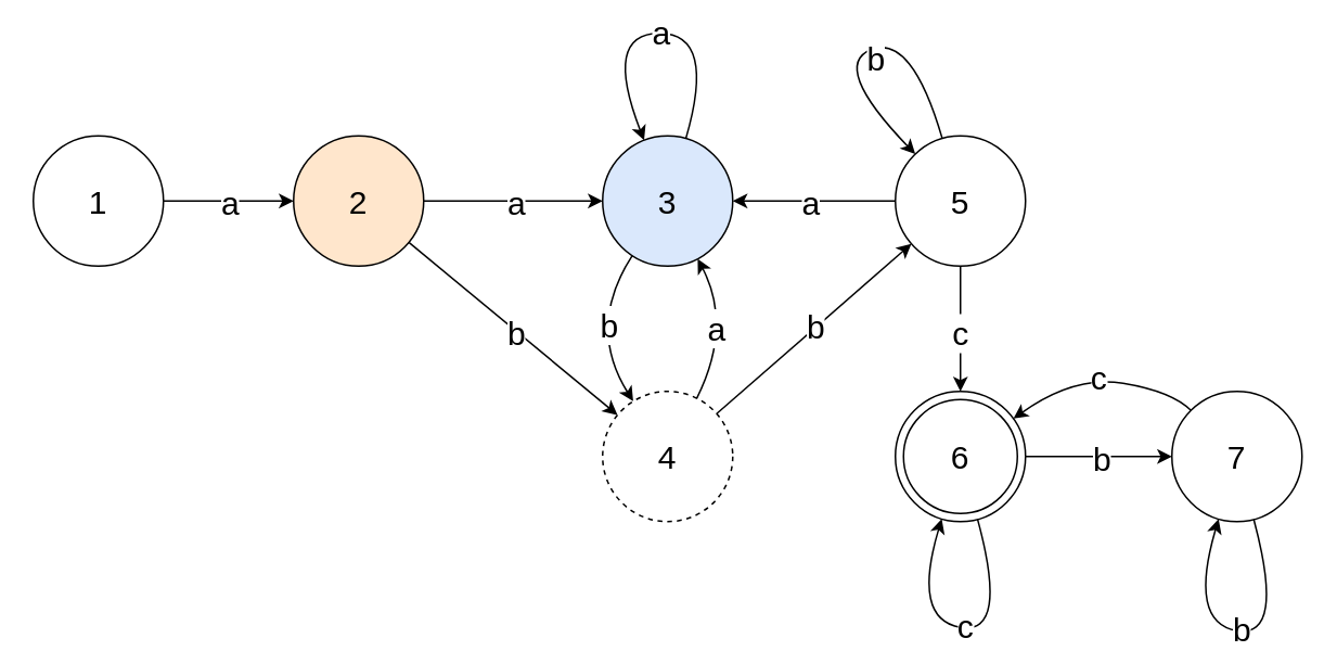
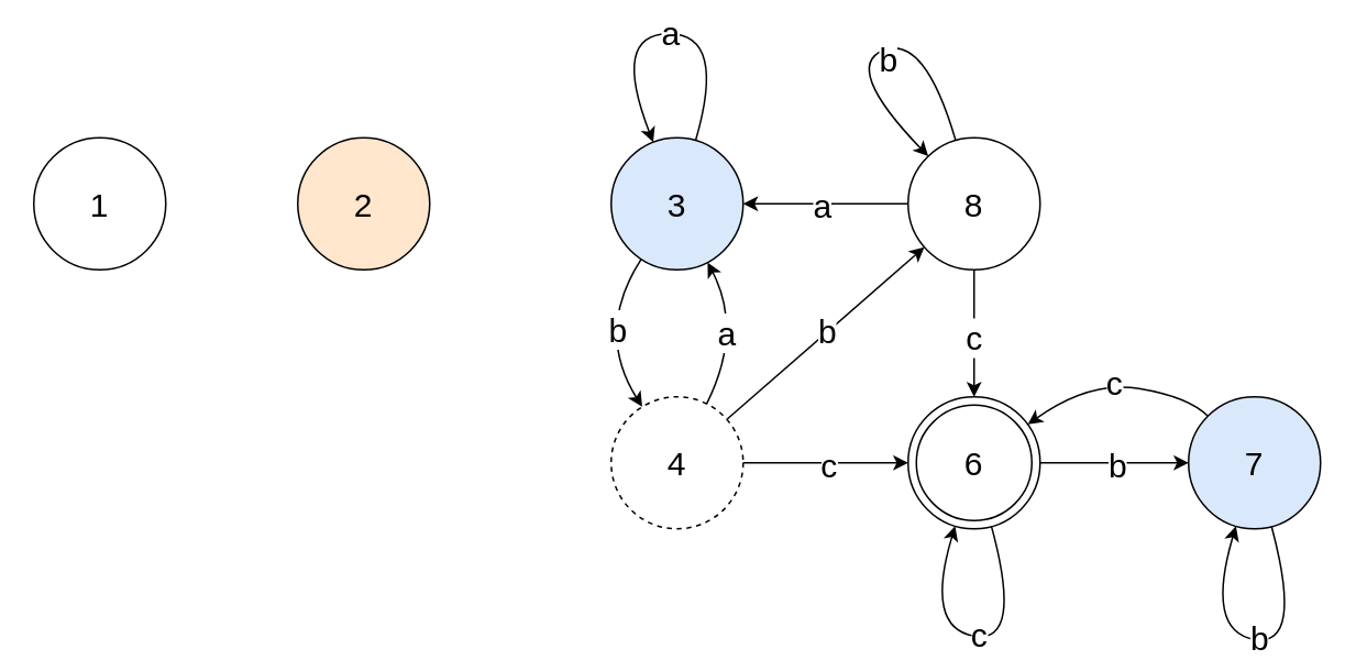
  <mxCell id="0" />
  <mxCell id="1" parent="0" />
  <mxCell id="2" value="" style="group" parent="1" vertex="1" connectable="0"><mxGeometry x="20" y="83" width="80" height="80" as="geometry" /></mxCell>
  <mxCell id="3" value="1" style="ellipse;whiteSpace=wrap;html=1;aspect=fixed;fontSize=20;" parent="2" vertex="1"><mxGeometry width="80" height="80" as="geometry" /></mxCell>
- <mxCell id="4" style="edgeStyle=none;html=1;exitX=1;exitY=0.5;exitDx=0;exitDy=0;fontSize=16;entryX=0;entryY=0.5;entryDx=0;entryDy=0;" parent="1" source="3" target="7" edge="1"><mxGeometry relative="1" as="geometry"><mxPoint x="168" y="89.64" as="sourcePoint" /><mxPoint x="289.92" y="-7" as="targetPoint" /></mxGeometry></mxCell>
- <mxCell id="5" value="&lt;font&gt;a&lt;/font&gt;" style="edgeLabel;html=1;align=center;verticalAlign=middle;resizable=0;points=[];fontSize=20;" parent="4" vertex="1" connectable="0"><mxGeometry x="0.035" relative="1" as="geometry"><mxPoint x="-1" as="offset" /></mxGeometry></mxCell>
  <mxCell id="6" value="" style="group" parent="1" vertex="1" connectable="0"><mxGeometry x="180" y="83" width="80" height="80" as="geometry" /></mxCell>
  <mxCell id="7" value="2" style="ellipse;whiteSpace=wrap;html=1;aspect=fixed;fontSize=20;fillColor=#ffe6cc;" parent="6" vertex="1"><mxGeometry width="80" height="80" as="geometry" /></mxCell>
  <mxCell id="8" value="" style="group" parent="1" vertex="1" connectable="0"><mxGeometry x="370" y="83" width="80" height="80" as="geometry" /></mxCell>
  <mxCell id="9" value="3" style="ellipse;whiteSpace=wrap;html=1;aspect=fixed;fontSize=20;fillColor=#dae8fc;" parent="8" vertex="1"><mxGeometry width="80" height="80" as="geometry" /></mxCell>
  <mxCell id="10" value="" style="curved=1;endArrow=classic;html=1;" edge="1" parent="8" source="9" target="9"><mxGeometry width="50" height="50" relative="1" as="geometry"><mxPoint y="-33" as="sourcePoint" /><mxPoint x="50" y="-83" as="targetPoint" /><Array as="points"><mxPoint x="70" y="-63" /><mxPoint y="-63" /></Array></mxGeometry></mxCell>
  <mxCell id="11" value="a" style="edgeLabel;html=1;align=center;verticalAlign=middle;resizable=0;points=[];fontSize=20;" vertex="1" connectable="0" parent="10"><mxGeometry x="0.038" y="-1" relative="1" as="geometry"><mxPoint x="6" y="-1" as="offset" /></mxGeometry></mxCell>
- <mxCell id="12" style="edgeStyle=none;html=1;fontSize=16;" parent="1" source="7" target="9" edge="1"><mxGeometry relative="1" as="geometry"><mxPoint x="110" y="133" as="sourcePoint" /><mxPoint x="190" y="133" as="targetPoint" /></mxGeometry></mxCell>
- <mxCell id="13" value="&lt;font&gt;a&lt;/font&gt;" style="edgeLabel;html=1;align=center;verticalAlign=middle;resizable=0;points=[];fontSize=20;" parent="12" vertex="1" connectable="0"><mxGeometry x="0.035" relative="1" as="geometry"><mxPoint x="-1" as="offset" /></mxGeometry></mxCell>
  <mxCell id="14" value="" style="group" parent="1" vertex="1" connectable="0"><mxGeometry x="370" y="240" width="80" height="80" as="geometry" /></mxCell>
  <mxCell id="15" value="4" style="ellipse;whiteSpace=wrap;html=1;aspect=fixed;fontSize=20;dashed=1;" parent="14" vertex="1"><mxGeometry width="80" height="80" as="geometry" /></mxCell>
- <mxCell id="16" style="edgeStyle=none;html=1;fontSize=16;" parent="1" source="7" target="15" edge="1"><mxGeometry relative="1" as="geometry"><mxPoint x="230" y="93" as="sourcePoint" /><mxPoint x="230" y="-20" as="targetPoint" /></mxGeometry></mxCell>
- <mxCell id="17" value="&lt;font&gt;b&lt;/font&gt;" style="edgeLabel;html=1;align=center;verticalAlign=middle;resizable=0;points=[];fontSize=20;" parent="16" vertex="1" connectable="0"><mxGeometry x="0.035" relative="1" as="geometry"><mxPoint x="-1" as="offset" /></mxGeometry></mxCell>
  <mxCell id="18" value="" style="curved=1;endArrow=classic;html=1;" edge="1" parent="1" source="9" target="15"><mxGeometry width="50" height="50" relative="1" as="geometry"><mxPoint x="470" y="240" as="sourcePoint" /><mxPoint x="516" y="221" as="targetPoint" /><Array as="points"><mxPoint x="360" y="200" /></Array></mxGeometry></mxCell>
  <mxCell id="19" value="b" style="edgeLabel;html=1;align=center;verticalAlign=middle;resizable=0;points=[];fontSize=20;" vertex="1" connectable="0" parent="18"><mxGeometry x="0.038" y="-1" relative="1" as="geometry"><mxPoint x="13" y="-5" as="offset" /></mxGeometry></mxCell>
  <mxCell id="20" value="" style="curved=1;endArrow=classic;html=1;" edge="1" parent="1" source="15" target="9"><mxGeometry width="50" height="50" relative="1" as="geometry"><mxPoint x="398" y="167" as="sourcePoint" /><mxPoint x="470" y="240" as="targetPoint" /><Array as="points"><mxPoint x="450" y="200" /></Array></mxGeometry></mxCell>
  <mxCell id="21" value="a" style="edgeLabel;html=1;align=center;verticalAlign=middle;resizable=0;points=[];fontSize=20;" vertex="1" connectable="0" parent="20"><mxGeometry x="0.038" y="-1" relative="1" as="geometry"><mxPoint x="-11" y="1" as="offset" /></mxGeometry></mxCell>
  <mxCell id="22" value="" style="group" vertex="1" connectable="0" parent="1"><mxGeometry x="550" y="83" width="80" height="80" as="geometry" /></mxCell>
- <mxCell id="23" value="5" style="ellipse;whiteSpace=wrap;html=1;aspect=fixed;fontSize=20;" vertex="1" parent="22"><mxGeometry width="80" height="80" as="geometry" /></mxCell>
+ <mxCell id="23" value="8" style="ellipse;whiteSpace=wrap;html=1;aspect=fixed;fontSize=20;" vertex="1" parent="22"><mxGeometry width="80" height="80" as="geometry" /></mxCell>
  <mxCell id="24" style="edgeStyle=none;html=1;fontSize=16;" edge="1" parent="1" source="15" target="23"><mxGeometry relative="1" as="geometry"><mxPoint x="330" y="300" as="sourcePoint" /><mxPoint x="389" y="265" as="targetPoint" /></mxGeometry></mxCell>
  <mxCell id="25" value="&lt;font&gt;b&lt;/font&gt;" style="edgeLabel;html=1;align=center;verticalAlign=middle;resizable=0;points=[];fontSize=20;" vertex="1" connectable="0" parent="24"><mxGeometry x="0.035" relative="1" as="geometry"><mxPoint x="-1" as="offset" /></mxGeometry></mxCell>
  <mxCell id="26" value="" style="group" vertex="1" connectable="0" parent="1"><mxGeometry x="550" y="240" width="80" height="80" as="geometry" /></mxCell>
  <mxCell id="27" value="6" style="ellipse;whiteSpace=wrap;html=1;aspect=fixed;fontSize=20;" vertex="1" parent="26"><mxGeometry width="80" height="80" as="geometry" /></mxCell>
  <mxCell id="28" value="" style="curved=1;endArrow=classic;html=1;" edge="1" parent="26" source="27" target="27"><mxGeometry width="50" height="50" relative="1" as="geometry"><mxPoint x="61" y="165" as="sourcePoint" /><mxPoint x="35" y="166" as="targetPoint" /><Array as="points"><mxPoint x="70" y="150" /><mxPoint x="10" y="140" /></Array></mxGeometry></mxCell>
  <mxCell id="29" value="c" style="edgeLabel;html=1;align=center;verticalAlign=middle;resizable=0;points=[];fontSize=20;" vertex="1" connectable="0" parent="28"><mxGeometry x="0.038" y="-1" relative="1" as="geometry"><mxPoint x="1" y="-1" as="offset" /></mxGeometry></mxCell>
  <mxCell id="30" value="" style="ellipse;whiteSpace=wrap;html=1;aspect=fixed;fillColor=none;" vertex="1" parent="26"><mxGeometry x="5" y="5" width="70" height="70" as="geometry" /></mxCell>
+ <mxCell id="31" style="edgeStyle=none;html=1;fontSize=16;" edge="1" parent="1" source="15" target="27"><mxGeometry relative="1" as="geometry"><mxPoint x="440" y="230" as="sourcePoint" /><mxPoint x="540" y="230" as="targetPoint" /></mxGeometry></mxCell>
+ <mxCell id="32" value="&lt;font&gt;c&lt;/font&gt;" style="edgeLabel;html=1;align=center;verticalAlign=middle;resizable=0;points=[];fontSize=20;" vertex="1" connectable="0" parent="31"><mxGeometry x="0.035" relative="1" as="geometry"><mxPoint x="-1" as="offset" /></mxGeometry></mxCell>
  <mxCell id="33" style="edgeStyle=none;html=1;fontSize=16;" edge="1" parent="1" source="23" target="9"><mxGeometry relative="1" as="geometry"><mxPoint x="270" y="133" as="sourcePoint" /><mxPoint x="380" y="133" as="targetPoint" /></mxGeometry></mxCell>
  <mxCell id="34" value="&lt;font&gt;a&lt;/font&gt;" style="edgeLabel;html=1;align=center;verticalAlign=middle;resizable=0;points=[];fontSize=20;" vertex="1" connectable="0" parent="33"><mxGeometry x="0.035" relative="1" as="geometry"><mxPoint x="-1" as="offset" /></mxGeometry></mxCell>
  <mxCell id="35" value="" style="curved=1;endArrow=classic;html=1;" edge="1" parent="1" source="23" target="23"><mxGeometry width="50" height="50" relative="1" as="geometry"><mxPoint x="573" y="94" as="sourcePoint" /><mxPoint x="556" y="101" as="targetPoint" /><Array as="points"><mxPoint x="560" y="20" /><mxPoint x="510" y="40" /></Array></mxGeometry></mxCell>
  <mxCell id="36" value="b" style="edgeLabel;html=1;align=center;verticalAlign=middle;resizable=0;points=[];fontSize=20;" vertex="1" connectable="0" parent="35"><mxGeometry x="0.038" y="-1" relative="1" as="geometry"><mxPoint x="10" y="3" as="offset" /></mxGeometry></mxCell>
  <mxCell id="37" style="edgeStyle=none;html=1;fontSize=16;" edge="1" parent="1" source="23" target="27"><mxGeometry relative="1" as="geometry"><mxPoint x="460" y="290" as="sourcePoint" /><mxPoint x="670" y="290" as="targetPoint" /></mxGeometry></mxCell>
  <mxCell id="38" value="&lt;font&gt;c&lt;/font&gt;" style="edgeLabel;html=1;align=center;verticalAlign=middle;resizable=0;points=[];fontSize=20;" vertex="1" connectable="0" parent="37"><mxGeometry x="0.035" relative="1" as="geometry"><mxPoint x="-1" as="offset" /></mxGeometry></mxCell>
  <mxCell id="39" value="" style="group" vertex="1" connectable="0" parent="1"><mxGeometry x="720" y="240" width="80" height="80" as="geometry" /></mxCell>
- <mxCell id="40" value="7" style="ellipse;whiteSpace=wrap;html=1;aspect=fixed;fontSize=20;" vertex="1" parent="39"><mxGeometry width="80" height="80" as="geometry" /></mxCell>
+ <mxCell id="40" value="7" style="ellipse;whiteSpace=wrap;html=1;aspect=fixed;fontSize=20;fillColor=#dae8fc;" vertex="1" parent="39"><mxGeometry width="80" height="80" as="geometry" /></mxCell>
  <mxCell id="41" value="" style="curved=1;endArrow=classic;html=1;" edge="1" parent="39" source="40" target="40"><mxGeometry width="50" height="50" relative="1" as="geometry"><mxPoint x="50" y="81" as="sourcePoint" /><mxPoint x="29" y="80" as="targetPoint" /><Array as="points"><mxPoint x="70" y="152" /><mxPoint x="10" y="142" /></Array></mxGeometry></mxCell>
  <mxCell id="42" value="b" style="edgeLabel;html=1;align=center;verticalAlign=middle;resizable=0;points=[];fontSize=20;" vertex="1" connectable="0" parent="41"><mxGeometry x="0.038" y="-1" relative="1" as="geometry"><mxPoint x="1" y="-1" as="offset" /></mxGeometry></mxCell>
  <mxCell id="43" style="edgeStyle=none;html=1;fontSize=16;" edge="1" parent="1" source="27" target="40"><mxGeometry relative="1" as="geometry"><mxPoint x="450" y="264" as="sourcePoint" /><mxPoint x="570" y="159" as="targetPoint" /></mxGeometry></mxCell>
  <mxCell id="44" value="&lt;font&gt;b&lt;/font&gt;" style="edgeLabel;html=1;align=center;verticalAlign=middle;resizable=0;points=[];fontSize=20;" vertex="1" connectable="0" parent="43"><mxGeometry x="0.035" relative="1" as="geometry"><mxPoint x="-1" as="offset" /></mxGeometry></mxCell>
  <mxCell id="45" value="" style="curved=1;endArrow=classic;html=1;" edge="1" parent="1" source="40" target="27"><mxGeometry width="50" height="50" relative="1" as="geometry"><mxPoint x="700" y="169" as="sourcePoint" /><mxPoint x="679" y="168" as="targetPoint" /><Array as="points"><mxPoint x="720" y="240" /><mxPoint x="660" y="230" /></Array></mxGeometry></mxCell>
  <mxCell id="46" value="c" style="edgeLabel;html=1;align=center;verticalAlign=middle;resizable=0;points=[];fontSize=20;" vertex="1" connectable="0" parent="45"><mxGeometry x="0.038" y="-1" relative="1" as="geometry"><mxPoint x="1" y="-1" as="offset" /></mxGeometry></mxCell>
